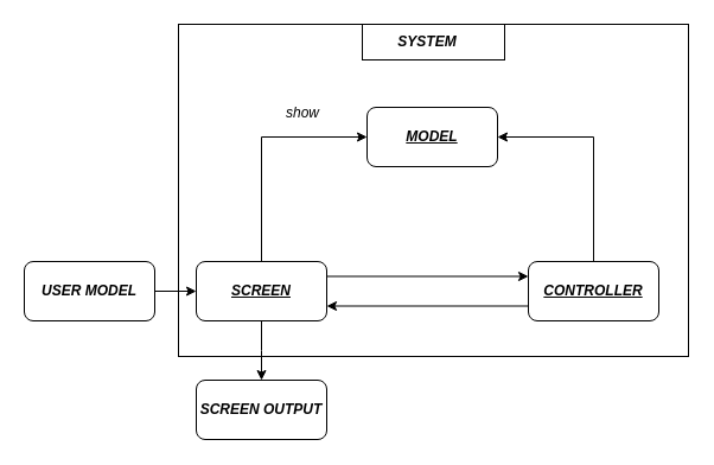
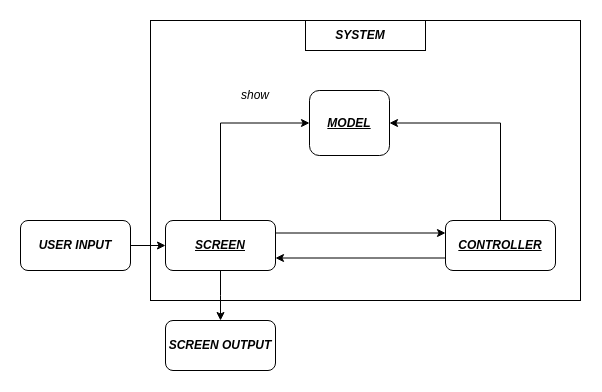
  <mxCell id="0" />
  <mxCell id="1" parent="0" />
  <mxCell id="2" value="" style="rounded=0;whiteSpace=wrap;html=1;fillColor=none;" vertex="1" parent="1"><mxGeometry x="150" y="20" width="430" height="280" as="geometry" /></mxCell>
  <mxCell id="3" style="edgeStyle=orthogonalEdgeStyle;rounded=0;orthogonalLoop=1;jettySize=auto;html=1;exitX=0.5;exitY=0;exitDx=0;exitDy=0;entryX=1;entryY=0.5;entryDx=0;entryDy=0;" edge="1" parent="1" source="5" target="6"><mxGeometry relative="1" as="geometry" /></mxCell>
  <mxCell id="4" style="edgeStyle=orthogonalEdgeStyle;rounded=0;orthogonalLoop=1;jettySize=auto;html=1;exitX=0;exitY=0.75;exitDx=0;exitDy=0;entryX=1;entryY=0.75;entryDx=0;entryDy=0;" edge="1" parent="1" source="5" target="10"><mxGeometry relative="1" as="geometry" /></mxCell>
  <mxCell id="5" value="&lt;u&gt;&lt;i&gt;&lt;b&gt;CONTROLLER&lt;/b&gt;&lt;/i&gt;&lt;/u&gt;" style="rounded=1;whiteSpace=wrap;html=1;" vertex="1" parent="1"><mxGeometry x="445" y="220" width="110" height="50" as="geometry" /></mxCell>
- <mxCell id="6" value="&lt;b&gt;&lt;i&gt;&lt;u&gt;MODEL&lt;/u&gt;&lt;/i&gt;&lt;/b&gt;" style="rounded=1;whiteSpace=wrap;html=1;" vertex="1" parent="1"><mxGeometry x="309" y="90" width="110" height="50" as="geometry" /></mxCell>
+ <mxCell id="6" value="&lt;b&gt;&lt;i&gt;&lt;u&gt;MODEL&lt;/u&gt;&lt;/i&gt;&lt;/b&gt;" style="rounded=1;whiteSpace=wrap;html=1;" vertex="1" parent="1"><mxGeometry x="309" y="90" width="80" height="65" as="geometry" /></mxCell>
  <mxCell id="7" style="edgeStyle=orthogonalEdgeStyle;rounded=0;orthogonalLoop=1;jettySize=auto;html=1;exitX=0.5;exitY=0;exitDx=0;exitDy=0;entryX=0;entryY=0.5;entryDx=0;entryDy=0;" edge="1" parent="1" source="10" target="6"><mxGeometry relative="1" as="geometry" /></mxCell>
  <mxCell id="8" style="edgeStyle=orthogonalEdgeStyle;rounded=0;orthogonalLoop=1;jettySize=auto;html=1;exitX=1;exitY=0.25;exitDx=0;exitDy=0;entryX=0;entryY=0.25;entryDx=0;entryDy=0;" edge="1" parent="1" source="10" target="5"><mxGeometry relative="1" as="geometry" /></mxCell>
  <mxCell id="9" style="edgeStyle=orthogonalEdgeStyle;rounded=0;orthogonalLoop=1;jettySize=auto;html=1;exitX=0.5;exitY=1;exitDx=0;exitDy=0;" edge="1" parent="1" source="10"><mxGeometry relative="1" as="geometry"><mxPoint x="220" y="320" as="targetPoint" /></mxGeometry></mxCell>
  <mxCell id="10" value="&lt;b&gt;&lt;i&gt;&lt;u&gt;SCREEN&lt;/u&gt;&lt;/i&gt;&lt;/b&gt;" style="rounded=1;whiteSpace=wrap;html=1;" vertex="1" parent="1"><mxGeometry x="165" y="220" width="110" height="50" as="geometry" /></mxCell>
  <mxCell id="11" value="&lt;i&gt;show&lt;/i&gt;" style="text;html=1;strokeColor=none;fillColor=none;align=center;verticalAlign=middle;whiteSpace=wrap;rounded=0;" vertex="1" parent="1"><mxGeometry x="225" y="80" width="60" height="30" as="geometry" /></mxCell>
  <mxCell id="12" value="&lt;i&gt;&lt;b&gt;SYSTEM&lt;/b&gt;&lt;/i&gt;" style="text;html=1;strokeColor=none;fillColor=none;align=center;verticalAlign=middle;whiteSpace=wrap;rounded=0;" vertex="1" parent="1"><mxGeometry x="330" y="20" width="60" height="30" as="geometry" /></mxCell>
  <mxCell id="13" value="" style="rounded=0;whiteSpace=wrap;html=1;fillColor=none;" vertex="1" parent="1"><mxGeometry x="305" y="20" width="120" height="30" as="geometry" /></mxCell>
  <mxCell id="14" value="&lt;i&gt;&lt;b&gt;SCREEN OUTPUT&lt;/b&gt;&lt;/i&gt;" style="rounded=1;whiteSpace=wrap;html=1;" vertex="1" parent="1"><mxGeometry x="165" y="320" width="110" height="50" as="geometry" /></mxCell>
  <mxCell id="15" style="edgeStyle=orthogonalEdgeStyle;rounded=0;orthogonalLoop=1;jettySize=auto;html=1;exitX=1;exitY=0.5;exitDx=0;exitDy=0;entryX=0;entryY=0.5;entryDx=0;entryDy=0;" edge="1" parent="1" source="16" target="10"><mxGeometry relative="1" as="geometry" /></mxCell>
- <mxCell id="16" value="&lt;i&gt;&lt;b&gt;USER MODEL&lt;/b&gt;&lt;/i&gt;" style="rounded=1;whiteSpace=wrap;html=1;" vertex="1" parent="1"><mxGeometry x="20" y="220" width="110" height="50" as="geometry" /></mxCell>
+ <mxCell id="16" value="&lt;i&gt;&lt;b&gt;USER INPUT&lt;/b&gt;&lt;/i&gt;" style="rounded=1;whiteSpace=wrap;html=1;" vertex="1" parent="1"><mxGeometry x="20" y="220" width="110" height="50" as="geometry" /></mxCell>
